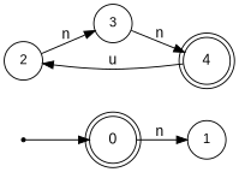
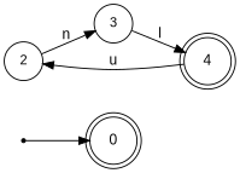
  digraph {
    fontname="Liberation Sans"
    rankdir=LR
    node [fontname="Liberation Sans" fontsize=14 shape=circle]
    edge [fontname="Liberation Sans"]
    n1 [label=0 shape=doublecircle]
-   n2 [fontsize=12 label=1]
    n3 [fontsize=12 label=2]
    n4 [fontsize=12 label=3]
    n5 [label=4 shape=doublecircle]
    n6 [label=4 shape=point]
-   n1 -> n2 [label=n]
    n3 -> n4 [label=n]
-   n4 -> n5 [label=n]
+   n4 -> n5 [label=l]
    n5 -> n3 [label=u]
    n6 -> n1
  }
